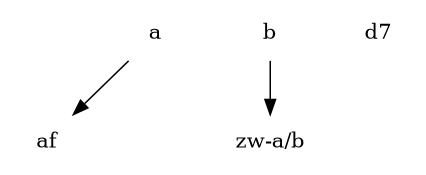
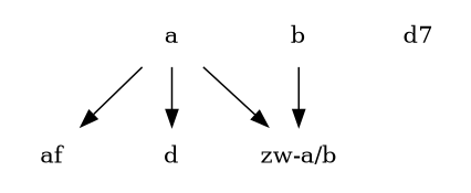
  digraph {
    node [shape=plaintext]
    edge [style=solid]
    n1 [label=a]
    n2 [label=af]
+   n3 [label=d]
    n4 [label="zw-a/b"]
    n5 [label=b]
    n6 [label=d7]
    n1 -> n2
+   n1 -> n3
+   n1 -> n4
    n5 -> n4
  }
